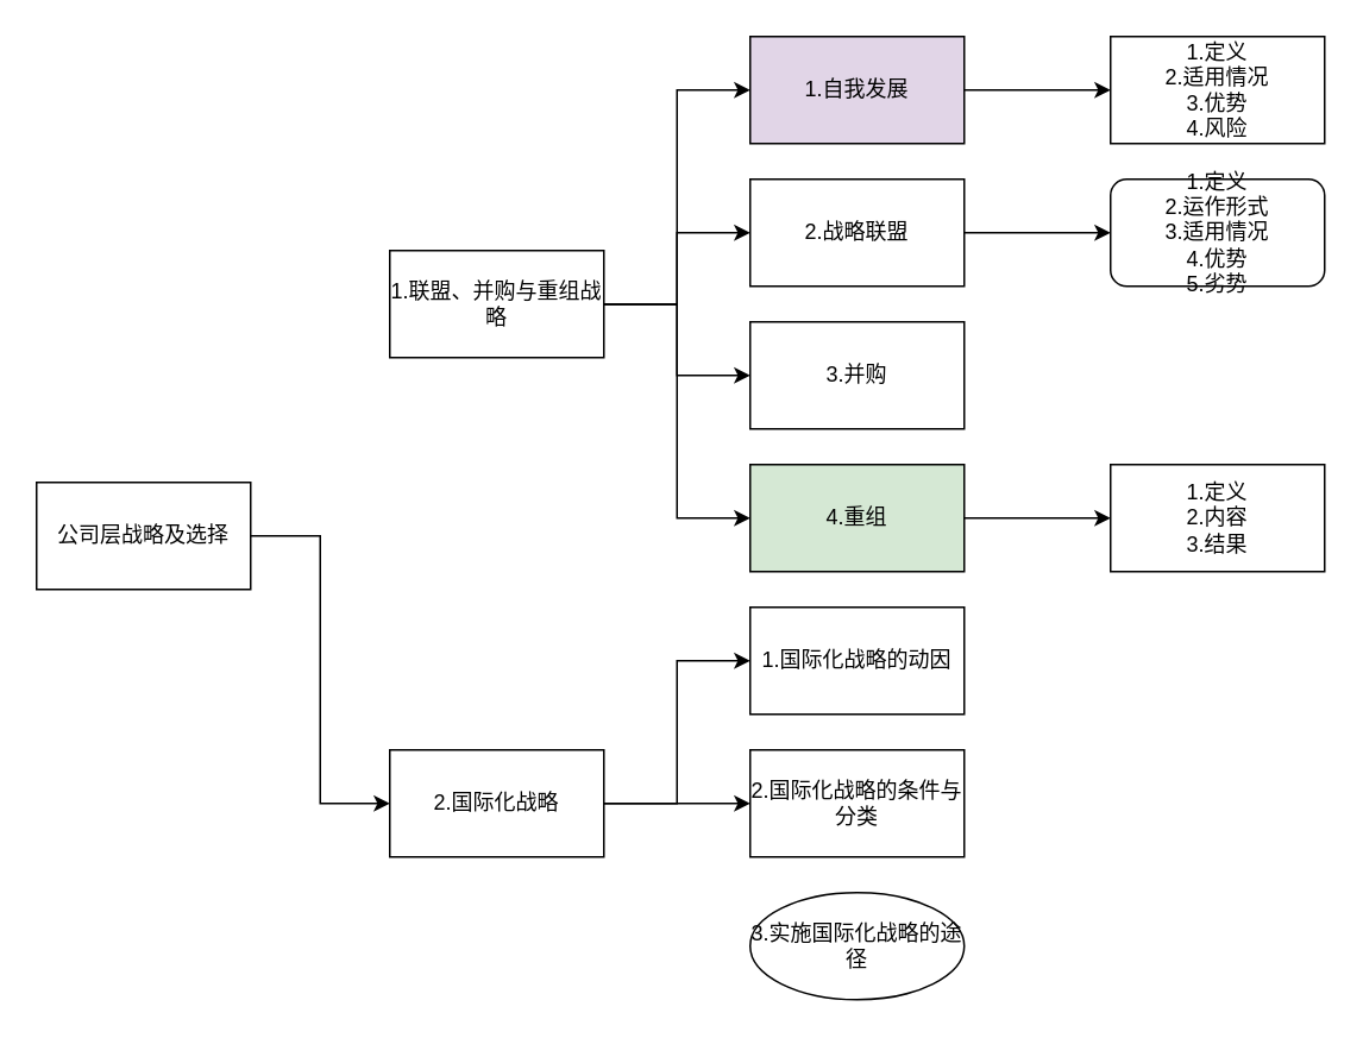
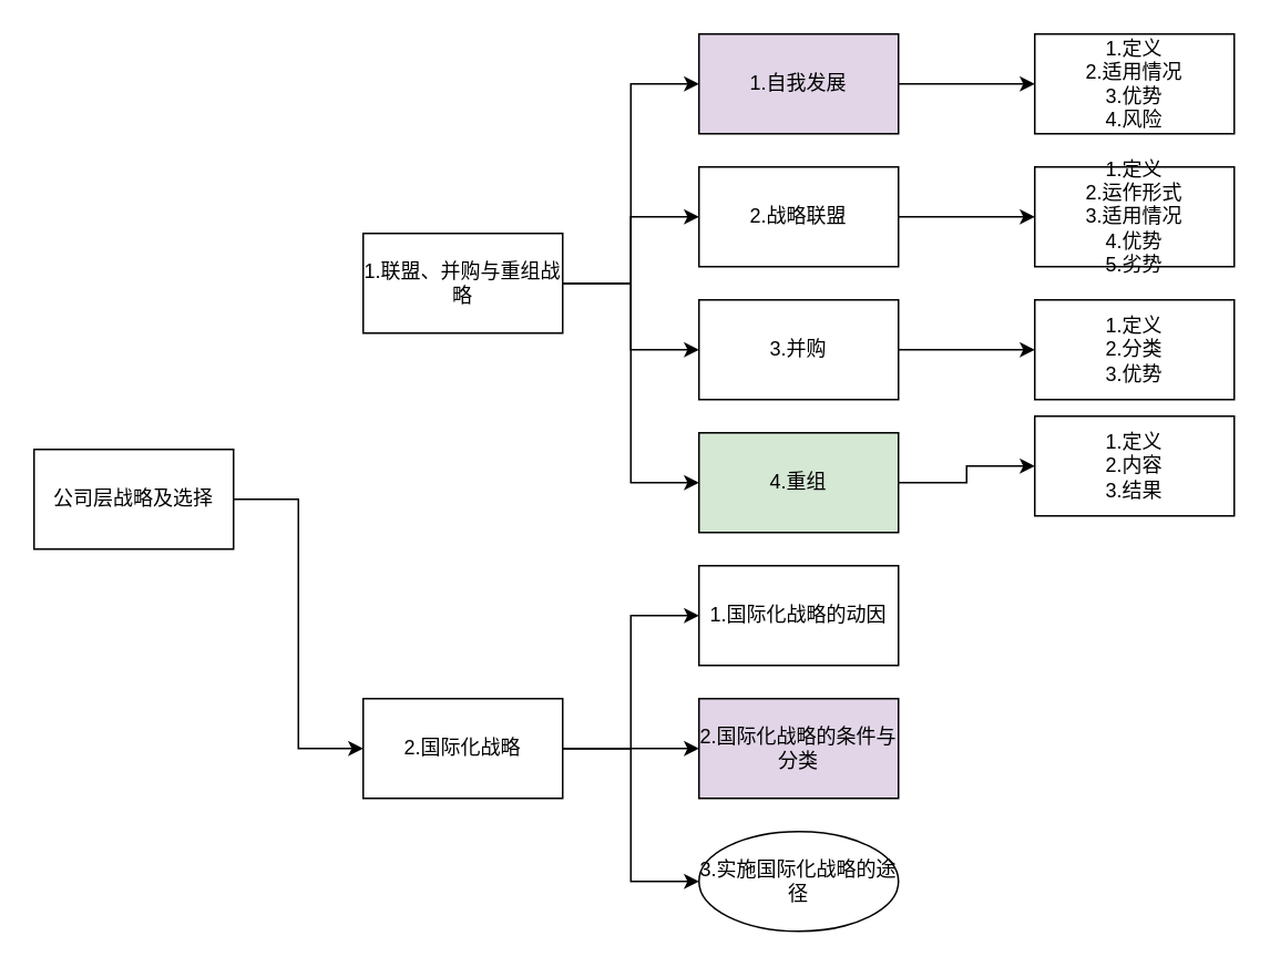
  <mxCell id="0" />
  <mxCell id="1" parent="0" />
  <mxCell id="2" style="edgeStyle=orthogonalEdgeStyle;rounded=0;orthogonalLoop=1;jettySize=auto;html=1;entryX=0;entryY=0.5;entryDx=0;entryDy=0;" parent="1" source="3" target="20" edge="1"><mxGeometry relative="1" as="geometry" /></mxCell>
  <mxCell id="3" value="公司层战略及选择" style="rounded=0;whiteSpace=wrap;html=1;" parent="1" vertex="1"><mxGeometry x="20" y="270" width="120" height="60" as="geometry" /></mxCell>
  <mxCell id="4" style="edgeStyle=orthogonalEdgeStyle;rounded=0;orthogonalLoop=1;jettySize=auto;html=1;entryX=0;entryY=0.5;entryDx=0;entryDy=0;" parent="1" source="8" target="16" edge="1"><mxGeometry relative="1" as="geometry" /></mxCell>
  <mxCell id="5" style="edgeStyle=orthogonalEdgeStyle;rounded=0;orthogonalLoop=1;jettySize=auto;html=1;entryX=0;entryY=0.5;entryDx=0;entryDy=0;" parent="1" source="8" target="12" edge="1"><mxGeometry relative="1" as="geometry" /></mxCell>
  <mxCell id="6" style="edgeStyle=orthogonalEdgeStyle;rounded=0;orthogonalLoop=1;jettySize=auto;html=1;entryX=0;entryY=0.5;entryDx=0;entryDy=0;" parent="1" source="8" target="10" edge="1"><mxGeometry relative="1" as="geometry" /></mxCell>
  <mxCell id="7" style="edgeStyle=orthogonalEdgeStyle;rounded=0;orthogonalLoop=1;jettySize=auto;html=1;entryX=0;entryY=0.5;entryDx=0;entryDy=0;" parent="1" source="8" target="14" edge="1"><mxGeometry relative="1" as="geometry" /></mxCell>
  <mxCell id="8" value="1.联盟、并购与重组战略" style="rounded=0;whiteSpace=wrap;html=1;" parent="1" vertex="1"><mxGeometry x="218" y="140" width="120" height="60" as="geometry" /></mxCell>
  <mxCell id="9" value="" style="edgeStyle=orthogonalEdgeStyle;rounded=0;orthogonalLoop=1;jettySize=auto;html=1;" parent="1" source="10" target="27" edge="1"><mxGeometry relative="1" as="geometry" /></mxCell>
  <mxCell id="10" value="4.重组" style="rounded=0;whiteSpace=wrap;html=1;fillColor=#d5e8d4;" parent="1" vertex="1"><mxGeometry x="420" y="260" width="120" height="60" as="geometry" /></mxCell>
+ <mxCell id="11" value="" style="edgeStyle=orthogonalEdgeStyle;rounded=0;orthogonalLoop=1;jettySize=auto;html=1;" parent="1" source="12" target="26" edge="1"><mxGeometry relative="1" as="geometry" /></mxCell>
  <mxCell id="12" value="3.并购" style="rounded=0;whiteSpace=wrap;html=1;" parent="1" vertex="1"><mxGeometry x="420" y="180" width="120" height="60" as="geometry" /></mxCell>
  <mxCell id="13" value="" style="edgeStyle=orthogonalEdgeStyle;rounded=0;orthogonalLoop=1;jettySize=auto;html=1;" parent="1" source="14" target="25" edge="1"><mxGeometry relative="1" as="geometry" /></mxCell>
  <mxCell id="14" value="2.战略联盟" style="rounded=0;whiteSpace=wrap;html=1;" parent="1" vertex="1"><mxGeometry x="420" y="100" width="120" height="60" as="geometry" /></mxCell>
  <mxCell id="15" value="" style="edgeStyle=orthogonalEdgeStyle;rounded=0;orthogonalLoop=1;jettySize=auto;html=1;" parent="1" source="16" target="24" edge="1"><mxGeometry relative="1" as="geometry" /></mxCell>
  <mxCell id="16" value="1.自我发展" style="rounded=0;whiteSpace=wrap;html=1;fillColor=#e1d5e7;" parent="1" vertex="1"><mxGeometry x="420" y="20" width="120" height="60" as="geometry" /></mxCell>
  <mxCell id="17" value="" style="edgeStyle=orthogonalEdgeStyle;rounded=0;orthogonalLoop=1;jettySize=auto;html=1;" parent="1" source="20" target="21" edge="1"><mxGeometry relative="1" as="geometry" /></mxCell>
  <mxCell id="18" style="edgeStyle=orthogonalEdgeStyle;rounded=0;orthogonalLoop=1;jettySize=auto;html=1;entryX=0;entryY=0.5;entryDx=0;entryDy=0;" parent="1" source="20" target="23" edge="1"><mxGeometry relative="1" as="geometry" /></mxCell>
+ <mxCell id="19" style="edgeStyle=orthogonalEdgeStyle;rounded=0;orthogonalLoop=1;jettySize=auto;html=1;entryX=0;entryY=0.5;entryDx=0;entryDy=0;" parent="1" source="20" target="22" edge="1"><mxGeometry relative="1" as="geometry" /></mxCell>
  <mxCell id="20" value="2.国际化战略" style="rounded=0;whiteSpace=wrap;html=1;" parent="1" vertex="1"><mxGeometry x="218" y="420" width="120" height="60" as="geometry" /></mxCell>
- <mxCell id="21" value="2.国际化战略的条件与分类" style="rounded=0;whiteSpace=wrap;html=1;" parent="1" vertex="1"><mxGeometry x="420" y="420" width="120" height="60" as="geometry" /></mxCell>
+ <mxCell id="21" value="2.国际化战略的条件与分类" style="rounded=0;whiteSpace=wrap;html=1;fillColor=#e1d5e7;" parent="1" vertex="1"><mxGeometry x="420" y="420" width="120" height="60" as="geometry" /></mxCell>
  <mxCell id="22" value="3.实施国际化战略的途径" style="ellipse;whiteSpace=wrap;html=1;" parent="1" vertex="1"><mxGeometry x="420" y="500" width="120" height="60" as="geometry" /></mxCell>
  <mxCell id="23" value="1.国际化战略的动因" style="rounded=0;whiteSpace=wrap;html=1;" parent="1" vertex="1"><mxGeometry x="420" y="340" width="120" height="60" as="geometry" /></mxCell>
  <mxCell id="24" value="&lt;div&gt;1.定义&lt;/div&gt;&lt;div&gt;2.适用情况&lt;/div&gt;&lt;div&gt;3.优势&lt;/div&gt;&lt;div&gt;4.风险&lt;/div&gt;" style="rounded=0;whiteSpace=wrap;html=1;" parent="1" vertex="1"><mxGeometry x="622" y="20" width="120" height="60" as="geometry" /></mxCell>
- <mxCell id="25" value="&lt;div&gt;1.定义&lt;/div&gt;&lt;div&gt;2.运作形式&lt;/div&gt;&lt;div&gt;3.适用情况&lt;/div&gt;&lt;div&gt;4.优势&lt;/div&gt;&lt;div&gt;5.劣势&lt;/div&gt;" style="whiteSpace=wrap;html=1;rounded=1;" parent="1" vertex="1"><mxGeometry x="622" y="100" width="120" height="60" as="geometry" /></mxCell>
- <mxCell id="27" value="&lt;div&gt;1.定义&lt;/div&gt;&lt;div&gt;2.内容&lt;/div&gt;&lt;div&gt;3.结果&lt;/div&gt;" style="rounded=0;whiteSpace=wrap;html=1;" parent="1" vertex="1"><mxGeometry x="622" y="260" width="120" height="60" as="geometry" /></mxCell>
+ <mxCell id="25" value="&lt;div&gt;1.定义&lt;/div&gt;&lt;div&gt;2.运作形式&lt;/div&gt;&lt;div&gt;3.适用情况&lt;/div&gt;&lt;div&gt;4.优势&lt;/div&gt;&lt;div&gt;5.劣势&lt;/div&gt;" style="rounded=0;whiteSpace=wrap;html=1;" parent="1" vertex="1"><mxGeometry x="622" y="100" width="120" height="60" as="geometry" /></mxCell>
+ <mxCell id="26" value="&lt;div&gt;1.定义&lt;/div&gt;&lt;div&gt;2.分类&lt;/div&gt;&lt;div&gt;3.优势&lt;/div&gt;" style="rounded=0;whiteSpace=wrap;html=1;" parent="1" vertex="1"><mxGeometry x="622" y="180" width="120" height="60" as="geometry" /></mxCell>
+ <mxCell id="27" value="&lt;div&gt;1.定义&lt;/div&gt;&lt;div&gt;2.内容&lt;/div&gt;&lt;div&gt;3.结果&lt;/div&gt;" style="rounded=0;whiteSpace=wrap;html=1;" parent="1" vertex="1"><mxGeometry x="622" y="250" width="120" height="60" as="geometry" /></mxCell>
